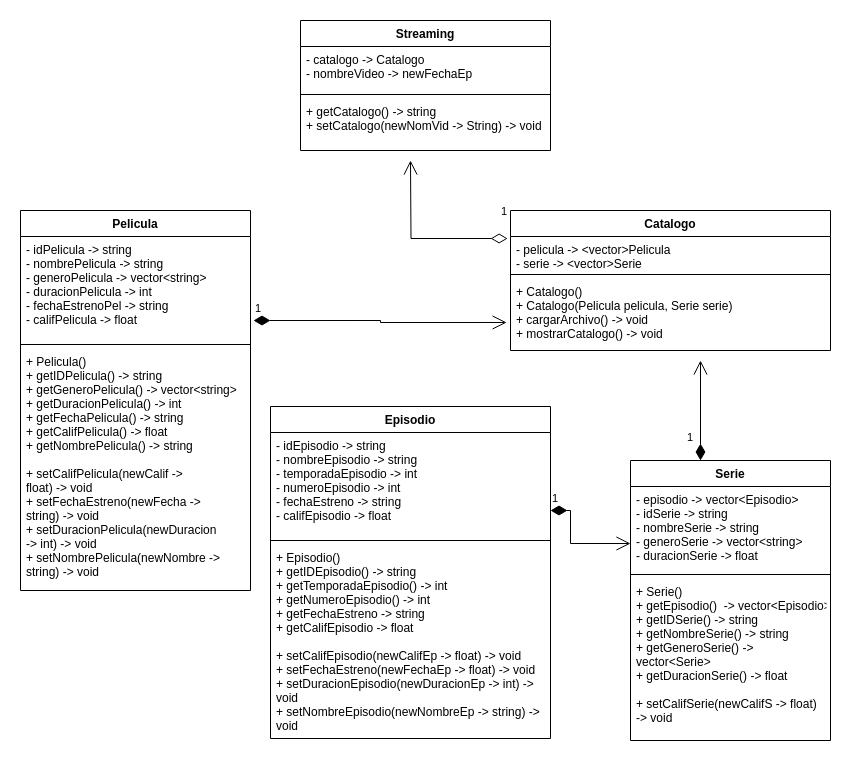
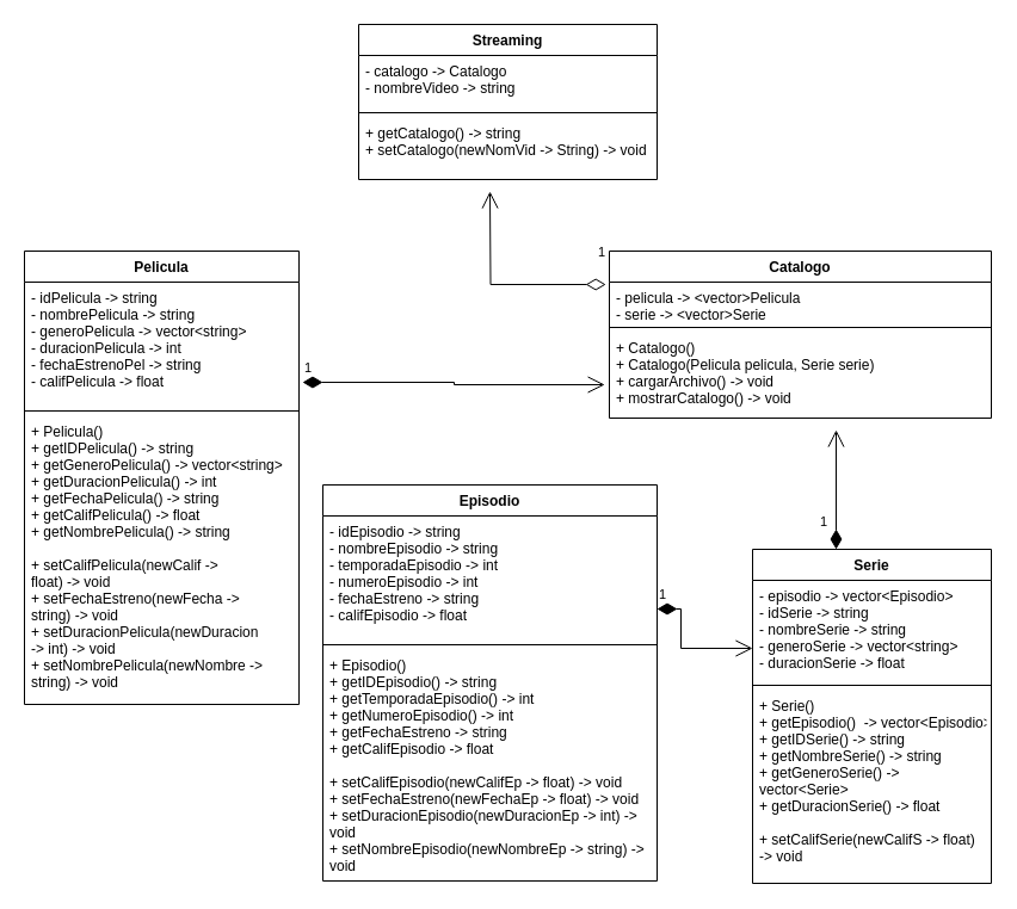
  <mxCell id="0" />
  <mxCell id="1" parent="0" />
  <mxCell id="2" value="Streaming" style="swimlane;fontStyle=1;align=center;verticalAlign=top;childLayout=stackLayout;horizontal=1;startSize=26;horizontalStack=0;resizeParent=1;resizeParentMax=0;resizeLast=0;collapsible=1;marginBottom=0;" vertex="1" parent="1"><mxGeometry x="300" width="250" height="130" as="geometry" y="20" /></mxCell>
- <mxCell id="3" value="- catalogo -&gt; Catalogo&#10;- nombreVideo -&gt; newFechaEp" style="text;strokeColor=none;fillColor=none;align=left;verticalAlign=top;spacingLeft=4;spacingRight=4;overflow=hidden;rotatable=0;points=[[0,0.5],[1,0.5]];portConstraint=eastwest;" vertex="1" parent="2"><mxGeometry y="26" width="250" height="44" as="geometry" /></mxCell>
+ <mxCell id="3" value="- catalogo -&gt; Catalogo&#10;- nombreVideo -&gt; string" style="text;strokeColor=none;fillColor=none;align=left;verticalAlign=top;spacingLeft=4;spacingRight=4;overflow=hidden;rotatable=0;points=[[0,0.5],[1,0.5]];portConstraint=eastwest;" vertex="1" parent="2"><mxGeometry y="26" width="250" height="44" as="geometry" /></mxCell>
  <mxCell id="4" value="" style="line;strokeWidth=1;fillColor=none;align=left;verticalAlign=middle;spacingTop=-1;spacingLeft=3;spacingRight=3;rotatable=0;labelPosition=right;points=[];portConstraint=eastwest;" vertex="1" parent="2"><mxGeometry y="70" width="250" height="8" as="geometry" /></mxCell>
  <mxCell id="5" value="+ getCatalogo() -&gt; string&#10;+ setCatalogo(newNomVid -&gt; String) -&gt; void&#10;" style="text;strokeColor=none;fillColor=none;align=left;verticalAlign=top;spacingLeft=4;spacingRight=4;overflow=hidden;rotatable=0;points=[[0,0.5],[1,0.5]];portConstraint=eastwest;" vertex="1" parent="2"><mxGeometry y="78" width="250" height="52" as="geometry" /></mxCell>
  <mxCell id="6" value="Pelicula" style="swimlane;fontStyle=1;align=center;verticalAlign=top;childLayout=stackLayout;horizontal=1;startSize=26;horizontalStack=0;resizeParent=1;resizeParentMax=0;resizeLast=0;collapsible=1;marginBottom=0;" vertex="1" parent="1"><mxGeometry x="20" y="210" width="230" height="380" as="geometry" /></mxCell>
  <mxCell id="7" value="- idPelicula -&gt; string&#10;- nombrePelicula -&gt; string&#10;- generoPelicula -&gt; vector&lt;string&gt;&#10;- duracionPelicula -&gt; int&#10;- fechaEstrenoPel -&gt; string&#10;- califPelicula -&gt; float" style="text;strokeColor=none;fillColor=none;align=left;verticalAlign=top;spacingLeft=4;spacingRight=4;overflow=hidden;rotatable=0;points=[[0,0.5],[1,0.5]];portConstraint=eastwest;" vertex="1" parent="6"><mxGeometry y="26" width="230" height="104" as="geometry" /></mxCell>
  <mxCell id="8" value="" style="line;strokeWidth=1;fillColor=none;align=left;verticalAlign=middle;spacingTop=-1;spacingLeft=3;spacingRight=3;rotatable=0;labelPosition=right;points=[];portConstraint=eastwest;" vertex="1" parent="6"><mxGeometry y="130" width="230" height="8" as="geometry" /></mxCell>
  <mxCell id="9" value="+ Pelicula()&#10;+ getIDPelicula() -&gt; string&#10;+ getGeneroPelicula() -&gt; vector&lt;string&gt;&#10;+ getDuracionPelicula() -&gt; int&#10;+ getFechaPelicula() -&gt; string&#10;+ getCalifPelicula() -&gt; float&#10;+ getNombrePelicula() -&gt; string&#10;&#10;+ setCalifPelicula(newCalif -&gt;&#10;float) -&gt; void&#10;+ setFechaEstreno(newFecha -&gt; &#10;string) -&gt; void&#10;+ setDuracionPelicula(newDuracion&#10;-&gt; int) -&gt; void&#10;+ setNombrePelicula(newNombre -&gt;&#10;string) -&gt; void&#10;&#10;" style="text;strokeColor=none;fillColor=none;align=left;verticalAlign=top;spacingLeft=4;spacingRight=4;overflow=hidden;rotatable=0;points=[[0,0.5],[1,0.5]];portConstraint=eastwest;" vertex="1" parent="6"><mxGeometry y="138" width="230" height="242" as="geometry" /></mxCell>
  <mxCell id="10" value="Catalogo" style="swimlane;fontStyle=1;align=center;verticalAlign=top;childLayout=stackLayout;horizontal=1;startSize=26;horizontalStack=0;resizeParent=1;resizeParentMax=0;resizeLast=0;collapsible=1;marginBottom=0;" vertex="1" parent="1"><mxGeometry x="510" y="210" width="320" height="140" as="geometry" /></mxCell>
  <mxCell id="11" value="- pelicula -&gt; &lt;vector&gt;Pelicula&#10;- serie -&gt; &lt;vector&gt;Serie" style="text;strokeColor=none;fillColor=none;align=left;verticalAlign=top;spacingLeft=4;spacingRight=4;overflow=hidden;rotatable=0;points=[[0,0.5],[1,0.5]];portConstraint=eastwest;" vertex="1" parent="10"><mxGeometry y="26" width="320" height="34" as="geometry" /></mxCell>
  <mxCell id="12" value="" style="line;strokeWidth=1;fillColor=none;align=left;verticalAlign=middle;spacingTop=-1;spacingLeft=3;spacingRight=3;rotatable=0;labelPosition=right;points=[];portConstraint=eastwest;" vertex="1" parent="10"><mxGeometry y="60" width="320" height="8" as="geometry" /></mxCell>
  <mxCell id="13" value="+ Catalogo()&#10;+ Catalogo(Pelicula pelicula, Serie serie)&#10;+ cargarArchivo() -&gt; void&#10;+ mostrarCatalogo() -&gt; void" style="text;strokeColor=none;fillColor=none;align=left;verticalAlign=top;spacingLeft=4;spacingRight=4;overflow=hidden;rotatable=0;points=[[0,0.5],[1,0.5]];portConstraint=eastwest;" vertex="1" parent="10"><mxGeometry y="68" width="320" height="72" as="geometry" /></mxCell>
  <mxCell id="14" value="Episodio" style="swimlane;fontStyle=1;align=center;verticalAlign=top;childLayout=stackLayout;horizontal=1;startSize=26;horizontalStack=0;resizeParent=1;resizeParentMax=0;resizeLast=0;collapsible=1;marginBottom=0;" vertex="1" parent="1"><mxGeometry x="270" y="406" width="280" height="332" as="geometry" /></mxCell>
  <mxCell id="15" value="- idEpisodio -&gt; string&#10;- nombreEpisodio -&gt; string&#10;- temporadaEpisodio -&gt; int&#10;- numeroEpisodio -&gt; int&#10;- fechaEstreno -&gt; string&#10;- califEpisodio -&gt; float" style="text;strokeColor=none;fillColor=none;align=left;verticalAlign=top;spacingLeft=4;spacingRight=4;overflow=hidden;rotatable=0;points=[[0,0.5],[1,0.5]];portConstraint=eastwest;" vertex="1" parent="14"><mxGeometry y="26" width="280" height="104" as="geometry" /></mxCell>
  <mxCell id="16" value="" style="line;strokeWidth=1;fillColor=none;align=left;verticalAlign=middle;spacingTop=-1;spacingLeft=3;spacingRight=3;rotatable=0;labelPosition=right;points=[];portConstraint=eastwest;" vertex="1" parent="14"><mxGeometry y="130" width="280" height="8" as="geometry" /></mxCell>
  <mxCell id="17" value="+ Episodio()&#10;+ getIDEpisodio() -&gt; string&#10;+ getTemporadaEpisodio() -&gt; int&#10;+ getNumeroEpisodio() -&gt; int&#10;+ getFechaEstreno -&gt; string&#10;+ getCalifEpisodio -&gt; float&#10;&#10;+ setCalifEpisodio(newCalifEp -&gt; float) -&gt; void&#10;+ setFechaEstreno(newFechaEp -&gt; float) -&gt; void&#10;+ setDuracionEpisodio(newDuracionEp -&gt; int) -&gt;&#10;void&#10;+ setNombreEpisodio(newNombreEp -&gt; string) -&gt; &#10;void" style="text;strokeColor=none;fillColor=none;align=left;verticalAlign=top;spacingLeft=4;spacingRight=4;overflow=hidden;rotatable=0;points=[[0,0.5],[1,0.5]];portConstraint=eastwest;" vertex="1" parent="14"><mxGeometry y="138" width="280" height="194" as="geometry" /></mxCell>
  <mxCell id="18" value="Serie" style="swimlane;fontStyle=1;align=center;verticalAlign=top;childLayout=stackLayout;horizontal=1;startSize=26;horizontalStack=0;resizeParent=1;resizeParentMax=0;resizeLast=0;collapsible=1;marginBottom=0;" vertex="1" parent="1"><mxGeometry x="630" y="460" width="200" height="280" as="geometry" /></mxCell>
  <mxCell id="19" value="- episodio -&gt; vector&lt;Episodio&gt;&#10;- idSerie -&gt; string&#10;- nombreSerie -&gt; string&#10;- generoSerie -&gt; vector&lt;string&gt;&#10;- duracionSerie -&gt; float" style="text;strokeColor=none;fillColor=none;align=left;verticalAlign=top;spacingLeft=4;spacingRight=4;overflow=hidden;rotatable=0;points=[[0,0.5],[1,0.5]];portConstraint=eastwest;" vertex="1" parent="18"><mxGeometry y="26" width="200" height="84" as="geometry" /></mxCell>
  <mxCell id="20" value="" style="line;strokeWidth=1;fillColor=none;align=left;verticalAlign=middle;spacingTop=-1;spacingLeft=3;spacingRight=3;rotatable=0;labelPosition=right;points=[];portConstraint=eastwest;" vertex="1" parent="18"><mxGeometry y="110" width="200" height="8" as="geometry" /></mxCell>
  <mxCell id="21" value="+ Serie()&#10;+ getEpisodio()  -&gt; vector&lt;Episodio&gt;&#10;+ getIDSerie() -&gt; string&#10;+ getNombreSerie() -&gt; string&#10;+ getGeneroSerie() -&gt; &#10;vector&lt;Serie&gt;&#10;+ getDuracionSerie() -&gt; float&#10;&#10;+ setCalifSerie(newCalifS -&gt; float) &#10;-&gt; void&#10;&#10;" style="text;strokeColor=none;fillColor=none;align=left;verticalAlign=top;spacingLeft=4;spacingRight=4;overflow=hidden;rotatable=0;points=[[0,0.5],[1,0.5]];portConstraint=eastwest;" vertex="1" parent="18"><mxGeometry y="118" width="200" height="162" as="geometry" /></mxCell>
  <mxCell id="22" value="1" style="endArrow=open;html=1;endSize=12;startArrow=diamondThin;startSize=14;startFill=1;edgeStyle=orthogonalEdgeStyle;align=left;verticalAlign=bottom;rounded=0;" edge="1" parent="1"><mxGeometry x="-1" y="3" relative="1" as="geometry"><mxPoint x="550" y="510" as="sourcePoint" /><mxPoint x="630" y="543" as="targetPoint" /><Array as="points"><mxPoint x="570" y="510" /><mxPoint x="570" y="543" /></Array></mxGeometry></mxCell>
  <mxCell id="23" value="1" style="endArrow=open;html=1;endSize=12;startArrow=diamondThin;startSize=14;startFill=1;edgeStyle=orthogonalEdgeStyle;align=left;verticalAlign=bottom;rounded=0;" edge="1" parent="1"><mxGeometry x="-0.714" y="15" relative="1" as="geometry"><mxPoint x="700" y="460" as="sourcePoint" /><mxPoint x="700" y="360" as="targetPoint" /><mxPoint as="offset" /></mxGeometry></mxCell>
  <mxCell id="24" value="1" style="endArrow=open;html=1;endSize=12;startArrow=diamondThin;startSize=14;startFill=0;edgeStyle=orthogonalEdgeStyle;align=left;verticalAlign=bottom;rounded=0;exitX=-0.009;exitY=0.059;exitDx=0;exitDy=0;exitPerimeter=0;" edge="1" parent="1" source="11"><mxGeometry x="-0.908" y="-18" relative="1" as="geometry"><mxPoint x="330" y="230" as="sourcePoint" /><mxPoint x="410" y="160" as="targetPoint" /><mxPoint as="offset" /></mxGeometry></mxCell>
  <mxCell id="25" value="1" style="endArrow=open;html=1;endSize=12;startArrow=diamondThin;startSize=14;startFill=1;edgeStyle=orthogonalEdgeStyle;align=left;verticalAlign=bottom;rounded=0;exitX=1.013;exitY=0.808;exitDx=0;exitDy=0;exitPerimeter=0;entryX=-0.012;entryY=0.611;entryDx=0;entryDy=0;entryPerimeter=0;" edge="1" parent="1" source="7" target="13"><mxGeometry x="-1" y="3" relative="1" as="geometry"><mxPoint x="320" y="320" as="sourcePoint" /><mxPoint x="500" y="320" as="targetPoint" /></mxGeometry></mxCell>
